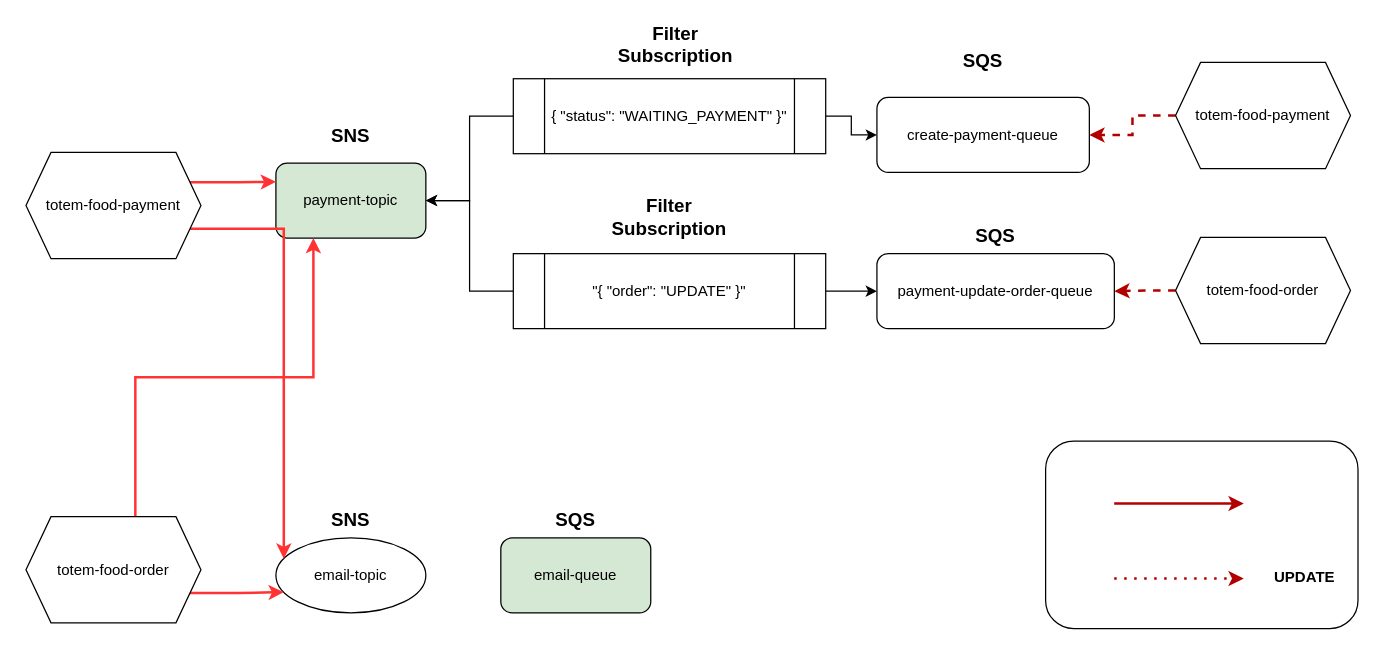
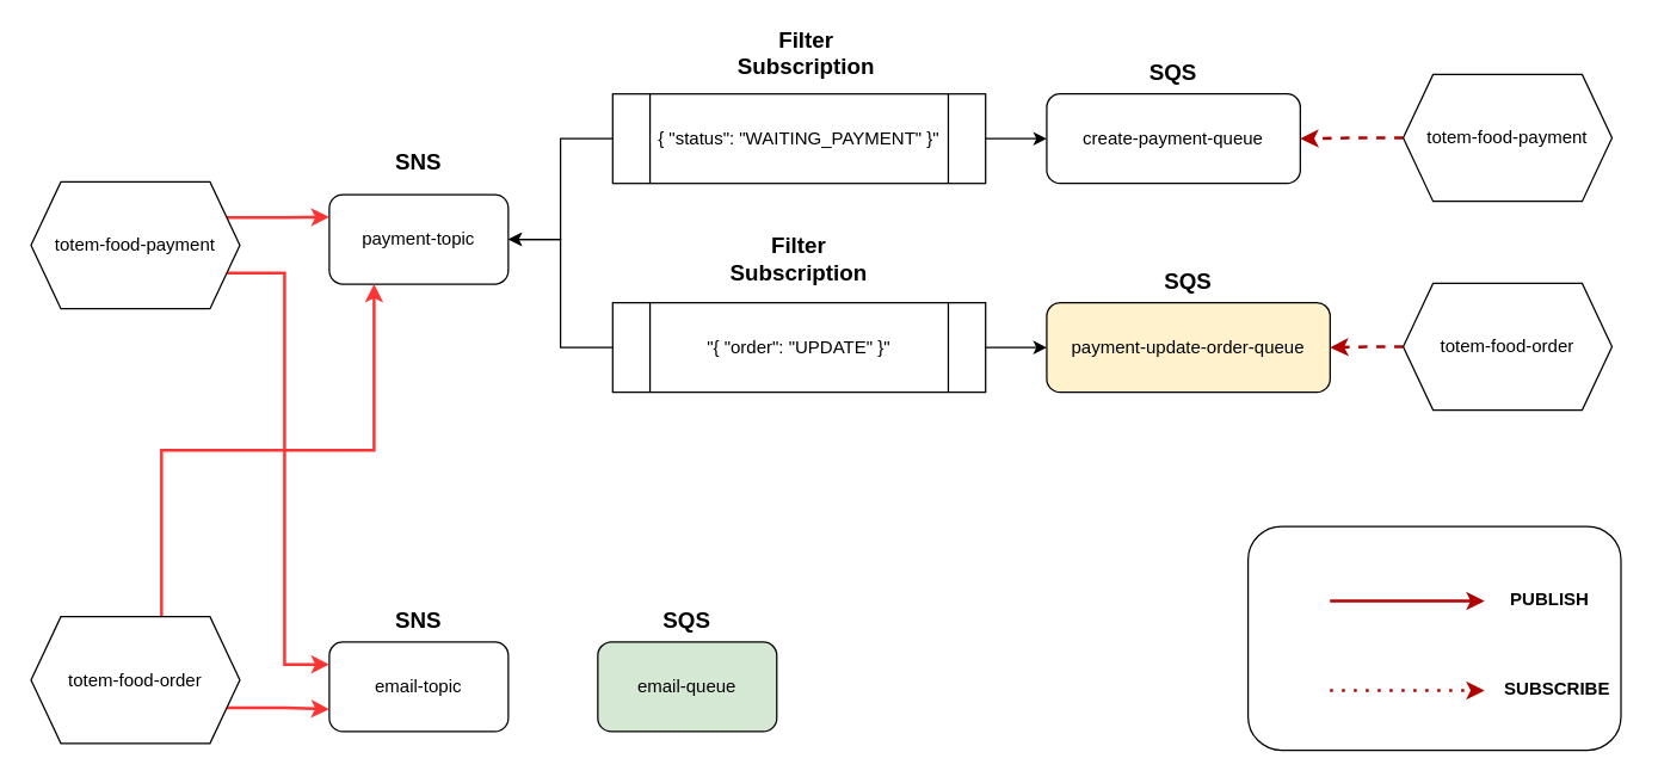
  <mxCell id="0" />
  <mxCell id="1" parent="0" />
- <mxCell id="2" value="payment-topic" style="rounded=1;whiteSpace=wrap;html=1;fillColor=#d5e8d4;" parent="1" vertex="1"><mxGeometry x="220" y="130" width="120" height="60" as="geometry" /></mxCell>
- <mxCell id="3" value="email-topic" style="ellipse;whiteSpace=wrap;html=1;" parent="1" vertex="1"><mxGeometry x="220" y="430" width="120" height="60" as="geometry" /></mxCell>
+ <mxCell id="2" value="payment-topic" style="rounded=1;whiteSpace=wrap;html=1;" parent="1" vertex="1"><mxGeometry x="220" y="130" width="120" height="60" as="geometry" /></mxCell>
+ <mxCell id="3" value="email-topic" style="rounded=1;whiteSpace=wrap;html=1;" parent="1" vertex="1"><mxGeometry x="220" y="430" width="120" height="60" as="geometry" /></mxCell>
  <mxCell id="4" style="edgeStyle=orthogonalEdgeStyle;rounded=0;orthogonalLoop=1;jettySize=auto;html=1;exitX=1;exitY=0.5;exitDx=0;exitDy=0;entryX=0;entryY=0.5;entryDx=0;entryDy=0;startArrow=classic;startFill=1;endArrow=none;endFill=0;" parent="1" source="2" target="10" edge="1"><mxGeometry relative="1" as="geometry"><mxPoint x="390" y="160" as="sourcePoint" /></mxGeometry></mxCell>
  <mxCell id="5" style="edgeStyle=orthogonalEdgeStyle;rounded=0;orthogonalLoop=1;jettySize=auto;html=1;entryX=0;entryY=0.5;entryDx=0;entryDy=0;endArrow=none;endFill=0;startArrow=classic;startFill=1;" parent="1" source="2" target="12" edge="1"><mxGeometry relative="1" as="geometry"><mxPoint x="390" y="160" as="sourcePoint" /></mxGeometry></mxCell>
  <mxCell id="6" value="email-queue" style="rounded=1;whiteSpace=wrap;html=1;fillColor=#d5e8d4;" parent="1" vertex="1"><mxGeometry x="400" y="430" width="120" height="60" as="geometry" /></mxCell>
- <mxCell id="7" value="create-payment-queue" style="rounded=1;whiteSpace=wrap;html=1;" parent="1" vertex="1"><mxGeometry x="701" y="77.5" width="170" height="60" as="geometry" /></mxCell>
- <mxCell id="8" value="payment-update-order-queue" style="rounded=1;whiteSpace=wrap;html=1;" parent="1" vertex="1"><mxGeometry x="701" y="202.5" width="190" height="60" as="geometry" /></mxCell>
+ <mxCell id="7" value="create-payment-queue" style="rounded=1;whiteSpace=wrap;html=1;" parent="1" vertex="1"><mxGeometry x="701" y="62.5" width="170" height="60" as="geometry" /></mxCell>
+ <mxCell id="8" value="payment-update-order-queue" style="rounded=1;whiteSpace=wrap;html=1;fillColor=#fff2cc;" parent="1" vertex="1"><mxGeometry x="701" y="202.5" width="190" height="60" as="geometry" /></mxCell>
  <mxCell id="9" style="edgeStyle=orthogonalEdgeStyle;rounded=0;orthogonalLoop=1;jettySize=auto;html=1;exitX=1;exitY=0.5;exitDx=0;exitDy=0;" parent="1" source="10" target="7" edge="1"><mxGeometry relative="1" as="geometry" /></mxCell>
  <mxCell id="10" value="{ &quot;status&quot;: &quot;WAITING_PAYMENT&quot; }&quot;" style="shape=process;whiteSpace=wrap;html=1;backgroundOutline=1;" parent="1" vertex="1"><mxGeometry x="410" y="62.5" width="250" height="60" as="geometry" /></mxCell>
  <mxCell id="11" style="edgeStyle=orthogonalEdgeStyle;rounded=0;orthogonalLoop=1;jettySize=auto;html=1;exitX=1;exitY=0.5;exitDx=0;exitDy=0;entryX=0;entryY=0.5;entryDx=0;entryDy=0;" parent="1" source="12" target="8" edge="1"><mxGeometry relative="1" as="geometry" /></mxCell>
  <mxCell id="12" value="&quot;{ &quot;order&quot;: &quot;UPDATE&quot; }&quot;" style="shape=process;whiteSpace=wrap;html=1;backgroundOutline=1;" parent="1" vertex="1"><mxGeometry x="410" y="202.5" width="250" height="60" as="geometry" /></mxCell>
  <mxCell id="13" style="edgeStyle=orthogonalEdgeStyle;rounded=0;orthogonalLoop=1;jettySize=auto;html=1;exitX=0;exitY=0.5;exitDx=0;exitDy=0;entryX=1;entryY=0.5;entryDx=0;entryDy=0;fillColor=#e51400;strokeColor=#B20000;strokeWidth=2;dashed=1;" parent="1" source="14" target="8" edge="1"><mxGeometry relative="1" as="geometry" /></mxCell>
  <mxCell id="14" value="totem-food-order" style="shape=hexagon;perimeter=hexagonPerimeter2;whiteSpace=wrap;html=1;fixedSize=1;" parent="1" vertex="1"><mxGeometry x="940" y="189.5" width="140" height="85" as="geometry" /></mxCell>
  <mxCell id="15" value="" style="group" parent="1" vertex="1" connectable="0"><mxGeometry x="836" y="352.5" width="250" height="150" as="geometry" /></mxCell>
  <mxCell id="16" value="" style="rounded=1;whiteSpace=wrap;html=1;" parent="15" vertex="1"><mxGeometry width="250.0" height="150" as="geometry" /></mxCell>
  <mxCell id="17" value="" style="endArrow=classic;html=1;rounded=0;strokeWidth=2;fillColor=#e51400;strokeColor=#B20000;" parent="15" edge="1"><mxGeometry width="50" height="50" relative="1" as="geometry"><mxPoint x="54.878" y="50" as="sourcePoint" /><mxPoint x="158.537" y="50" as="targetPoint" /></mxGeometry></mxCell>
  <mxCell id="18" value="" style="endArrow=classic;dashed=1;html=1;dashPattern=1 3;strokeWidth=2;rounded=0;fillColor=#e51400;strokeColor=#B20000;startArrow=none;startFill=0;endFill=1;" parent="15" edge="1"><mxGeometry width="50" height="50" relative="1" as="geometry"><mxPoint x="54.878" y="110" as="sourcePoint" /><mxPoint x="158.537" y="110" as="targetPoint" /></mxGeometry></mxCell>
- <mxCell id="20" value="UPDATE" style="text;html=1;align=center;verticalAlign=middle;resizable=0;points=[];autosize=1;strokeColor=none;fillColor=none;fontStyle=1" parent="15" vertex="1"><mxGeometry x="162.195" y="94" width="90" height="30" as="geometry" /></mxCell>
+ <mxCell id="19" value="PUBLISH" style="text;html=1;align=center;verticalAlign=middle;resizable=0;points=[];autosize=1;strokeColor=none;fillColor=none;fontStyle=1" parent="15" vertex="1"><mxGeometry x="161.585" y="34" width="80" height="30" as="geometry" /></mxCell>
+ <mxCell id="20" value="SUBSCRIBE" style="text;html=1;align=center;verticalAlign=middle;resizable=0;points=[];autosize=1;strokeColor=none;fillColor=none;fontStyle=1" parent="15" vertex="1"><mxGeometry x="162.195" y="94" width="90" height="30" as="geometry" /></mxCell>
  <mxCell id="21" style="edgeStyle=orthogonalEdgeStyle;rounded=0;orthogonalLoop=1;jettySize=auto;html=1;exitX=0;exitY=0.5;exitDx=0;exitDy=0;dashed=1;strokeWidth=2;fillColor=#e51400;strokeColor=#B20000;" parent="1" source="22" target="7" edge="1"><mxGeometry relative="1" as="geometry" /></mxCell>
  <mxCell id="22" value="totem-food-payment" style="shape=hexagon;perimeter=hexagonPerimeter2;whiteSpace=wrap;html=1;fixedSize=1;" parent="1" vertex="1"><mxGeometry x="940" y="49.5" width="140" height="85" as="geometry" /></mxCell>
  <mxCell id="23" value="&lt;b&gt;&lt;font style=&quot;font-size: 15px;&quot;&gt;Filter Subscription&lt;/font&gt;&lt;/b&gt;" style="text;html=1;align=center;verticalAlign=middle;whiteSpace=wrap;rounded=0;" vertex="1" parent="1"><mxGeometry x="490" y="20" width="100" height="30" as="geometry" /></mxCell>
  <mxCell id="24" style="edgeStyle=orthogonalEdgeStyle;rounded=0;orthogonalLoop=1;jettySize=auto;html=1;exitX=1;exitY=0.25;exitDx=0;exitDy=0;entryX=0;entryY=0.25;entryDx=0;entryDy=0;strokeWidth=2;strokeColor=#FF3333;" edge="1" parent="1" source="26" target="2"><mxGeometry relative="1" as="geometry"><mxPoint x="-40" y="320" as="targetPoint" /></mxGeometry></mxCell>
  <mxCell id="25" style="edgeStyle=orthogonalEdgeStyle;rounded=0;orthogonalLoop=1;jettySize=auto;html=1;exitX=1;exitY=0.75;exitDx=0;exitDy=0;entryX=0;entryY=0.25;entryDx=0;entryDy=0;strokeColor=#FF3333;strokeWidth=2;" edge="1" parent="1" source="26" target="3"><mxGeometry relative="1" as="geometry" /></mxCell>
  <mxCell id="26" value="totem-food-payment" style="shape=hexagon;perimeter=hexagonPerimeter2;whiteSpace=wrap;html=1;fixedSize=1;" vertex="1" parent="1"><mxGeometry x="20" y="121.5" width="140" height="85" as="geometry" /></mxCell>
  <mxCell id="27" style="edgeStyle=orthogonalEdgeStyle;rounded=0;orthogonalLoop=1;jettySize=auto;html=1;exitX=1;exitY=0.75;exitDx=0;exitDy=0;strokeWidth=2;strokeColor=#FF3333;entryX=0;entryY=0.75;entryDx=0;entryDy=0;" edge="1" parent="1" source="35" target="3"><mxGeometry relative="1" as="geometry"><mxPoint x="120" y="460" as="sourcePoint" /><mxPoint x="-40" y="320" as="targetPoint" /></mxGeometry></mxCell>
  <mxCell id="28" value="&lt;b&gt;&lt;font style=&quot;font-size: 15px;&quot;&gt;Filter Subscription&lt;/font&gt;&lt;/b&gt;" style="text;html=1;align=center;verticalAlign=middle;whiteSpace=wrap;rounded=0;" vertex="1" parent="1"><mxGeometry x="485" y="157.5" width="100" height="30" as="geometry" /></mxCell>
  <mxCell id="29" value="&lt;b&gt;&lt;font style=&quot;font-size: 15px;&quot;&gt;SQS&lt;/font&gt;&lt;/b&gt;" style="text;html=1;align=center;verticalAlign=middle;whiteSpace=wrap;rounded=0;" vertex="1" parent="1"><mxGeometry x="736" y="32.5" width="100" height="30" as="geometry" /></mxCell>
  <mxCell id="30" value="&lt;b&gt;&lt;font style=&quot;font-size: 15px;&quot;&gt;SQS&lt;/font&gt;&lt;/b&gt;" style="text;html=1;align=center;verticalAlign=middle;whiteSpace=wrap;rounded=0;" vertex="1" parent="1"><mxGeometry x="746" y="172.5" width="100" height="30" as="geometry" /></mxCell>
  <mxCell id="31" value="&lt;b&gt;&lt;font style=&quot;font-size: 15px;&quot;&gt;SQS&lt;/font&gt;&lt;/b&gt;" style="text;html=1;align=center;verticalAlign=middle;whiteSpace=wrap;rounded=0;" vertex="1" parent="1"><mxGeometry x="410" y="400" width="100" height="30" as="geometry" /></mxCell>
  <mxCell id="32" value="&lt;b&gt;&lt;font style=&quot;font-size: 15px;&quot;&gt;SNS&lt;/font&gt;&lt;/b&gt;" style="text;html=1;align=center;verticalAlign=middle;whiteSpace=wrap;rounded=0;" vertex="1" parent="1"><mxGeometry x="230" y="92.5" width="100" height="30" as="geometry" /></mxCell>
  <mxCell id="33" value="&lt;b&gt;&lt;font style=&quot;font-size: 15px;&quot;&gt;SNS&lt;/font&gt;&lt;/b&gt;" style="text;html=1;align=center;verticalAlign=middle;whiteSpace=wrap;rounded=0;" vertex="1" parent="1"><mxGeometry x="230" y="400" width="100" height="30" as="geometry" /></mxCell>
  <mxCell id="34" style="edgeStyle=orthogonalEdgeStyle;rounded=0;orthogonalLoop=1;jettySize=auto;html=1;exitX=0.625;exitY=0;exitDx=0;exitDy=0;entryX=0.25;entryY=1;entryDx=0;entryDy=0;strokeColor=#FF3333;strokeWidth=2;" edge="1" parent="1" source="35" target="2"><mxGeometry relative="1" as="geometry" /></mxCell>
  <mxCell id="35" value="totem-food-order" style="shape=hexagon;perimeter=hexagonPerimeter2;whiteSpace=wrap;html=1;fixedSize=1;" vertex="1" parent="1"><mxGeometry x="20" y="413" width="140" height="85" as="geometry" /></mxCell>
